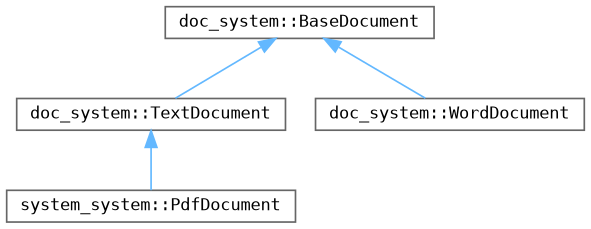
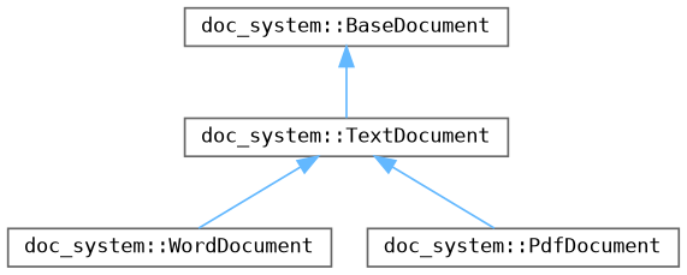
  digraph {
    fontname="DejaVu Sans Mono"
    rankdir=TB
    node [color=grey40 fillcolor=white fontname="DejaVu Sans Mono" fontsize=10 shape=box style=filled]
    edge [color=steelblue1 dir=back fontname="DejaVu Sans Mono" fontsize=10 labelfontname=Helvetica labelfontsize=10 style=solid]
    n1 [height=0.2 label="doc_system::BaseDocument" width=0.4]
    n2 [height=0.2 label="doc_system::TextDocument" width=0.4]
    n3 [height=0.2 label="doc_system::WordDocument" width=0.4]
-   n4 [height=0.2 label="system_system::PdfDocument" width=0.4]
+   n4 [height=0.2 label="doc_system::PdfDocument" width=0.4]
    n1 -> n2
-   n1 -> n3
+   n2 -> n3
    n2 -> n4
  }
